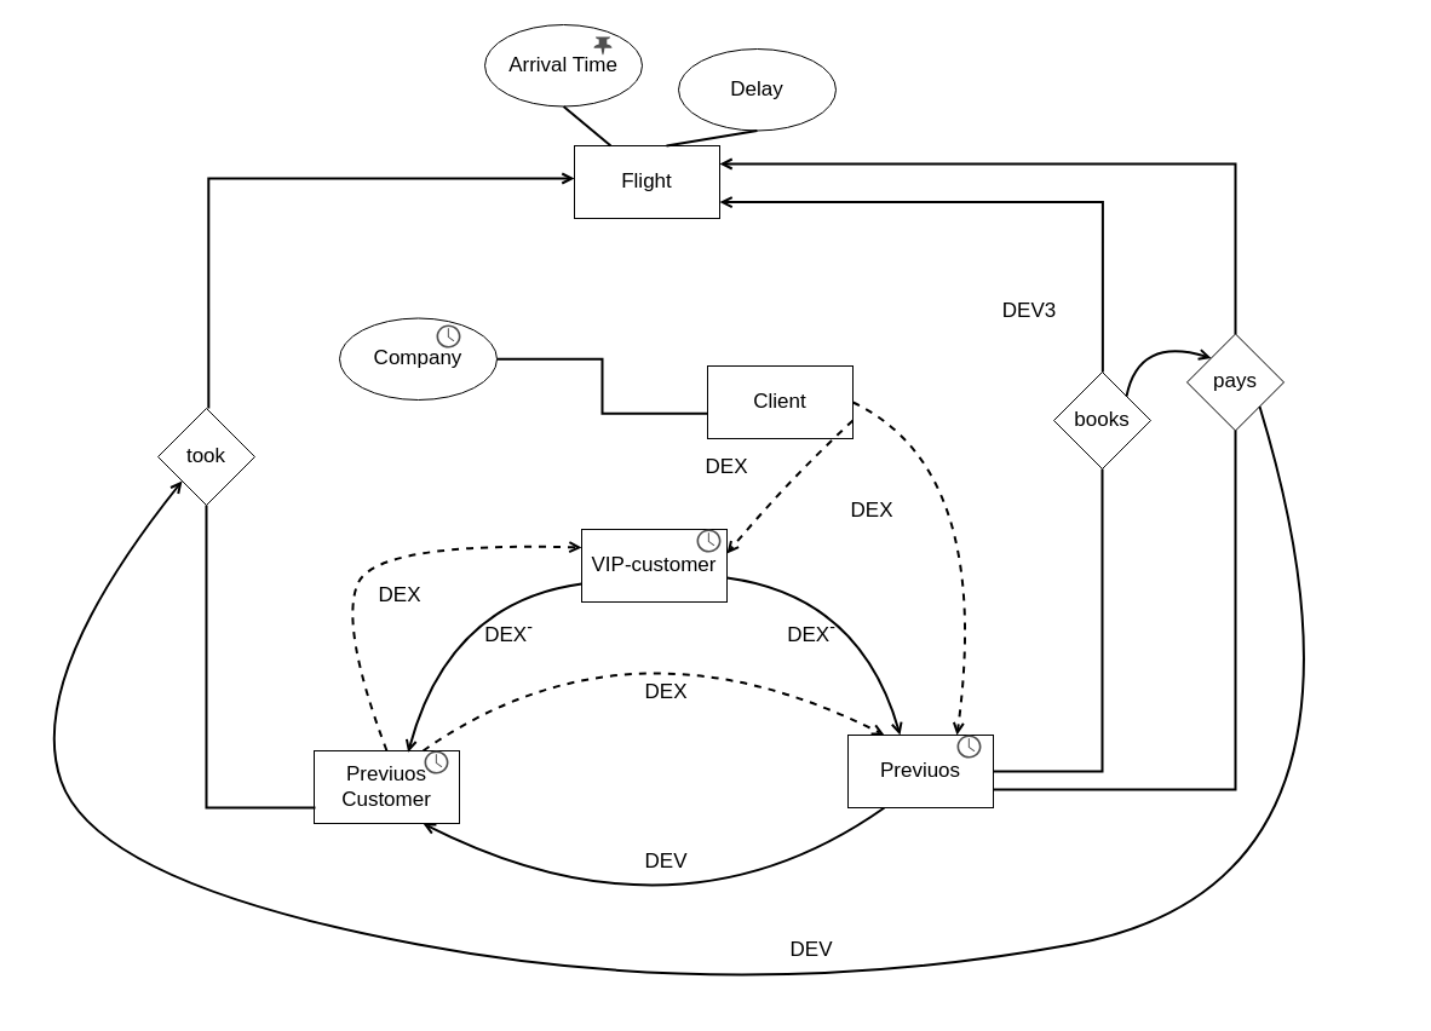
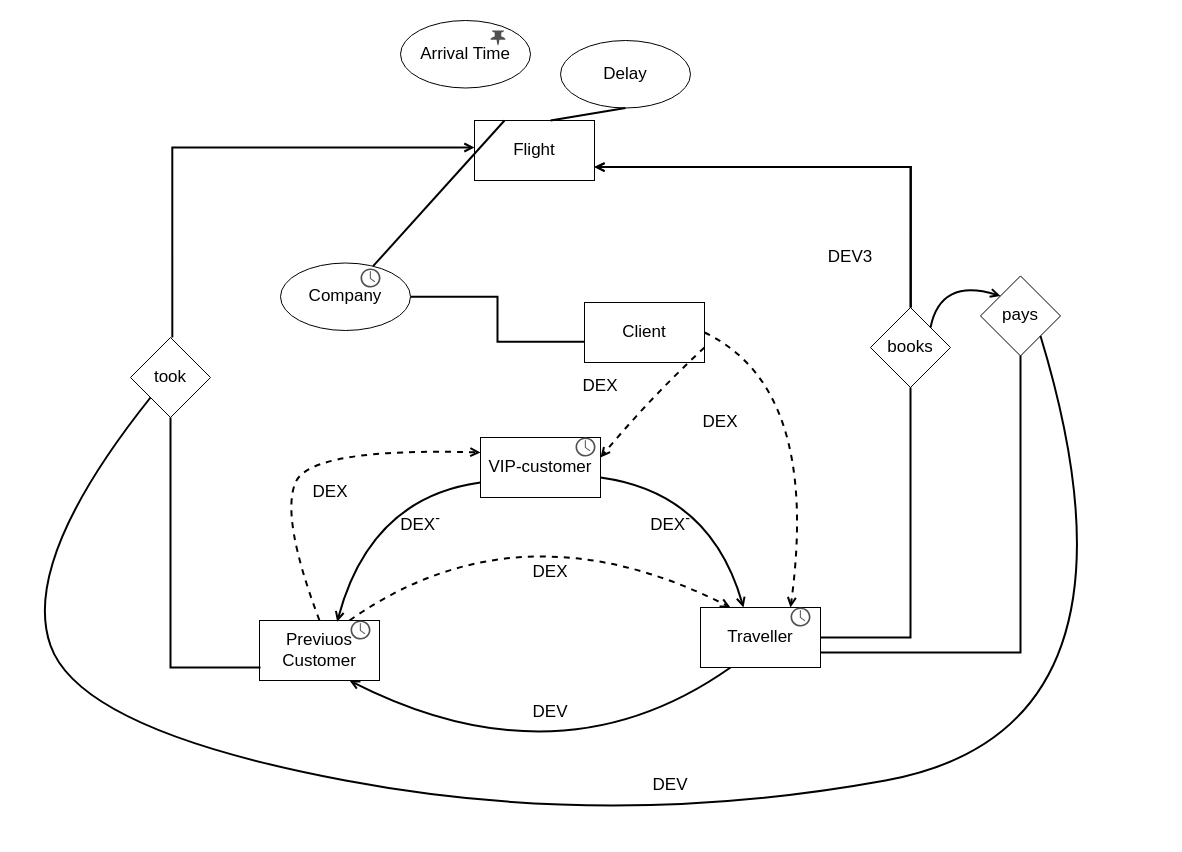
  <mxCell id="0" />
  <mxCell id="1" parent="0" />
  <mxCell id="2" value="&lt;font style=&quot;font-size: 17px&quot;&gt;Flight&lt;/font&gt;" style="rounded=0;whiteSpace=wrap;html=1;" vertex="1" parent="1"><mxGeometry x="474" y="120" width="120" height="60" as="geometry" /></mxCell>
  <mxCell id="3" value="&lt;font style=&quot;font-size: 17px&quot;&gt;Client&lt;/font&gt;" style="rounded=0;whiteSpace=wrap;html=1;" vertex="1" parent="1"><mxGeometry x="584" y="302" width="120" height="60" as="geometry" /></mxCell>
  <mxCell id="4" value="" style="group" vertex="1" connectable="0" parent="1"><mxGeometry x="480" y="437" width="120" height="60" as="geometry" /></mxCell>
  <mxCell id="5" value="VIP-customer" style="rounded=0;whiteSpace=wrap;html=1;fontSize=17;" vertex="1" parent="4"><mxGeometry width="120" height="60" as="geometry" /></mxCell>
  <mxCell id="6" value="" style="sketch=0;pointerEvents=1;shadow=0;dashed=0;html=1;strokeColor=none;fillColor=#505050;labelPosition=center;verticalLabelPosition=bottom;verticalAlign=top;outlineConnect=0;align=center;shape=mxgraph.office.concepts.clock;fontSize=17;" vertex="1" parent="4"><mxGeometry x="95" width="20" height="19" as="geometry" /></mxCell>
  <mxCell id="7" value="" style="curved=1;endArrow=open;html=1;rounded=0;fontSize=17;entryX=0.75;entryY=0;entryDx=0;entryDy=0;exitX=1;exitY=0.5;exitDx=0;exitDy=0;dashed=1;endFill=0;strokeWidth=2;" edge="1" parent="1" source="3" target="14"><mxGeometry width="50" height="50" relative="1" as="geometry"><mxPoint x="370" y="447" as="sourcePoint" /><mxPoint x="560" y="377" as="targetPoint" /><Array as="points"><mxPoint x="820" y="387" /></Array></mxGeometry></mxCell>
  <mxCell id="8" value="DEX" style="text;html=1;strokeColor=none;fillColor=none;align=center;verticalAlign=middle;whiteSpace=wrap;rounded=0;fontSize=17;" vertex="1" parent="1"><mxGeometry x="690" y="407" width="60" height="30" as="geometry" /></mxCell>
  <mxCell id="9" value="" style="curved=1;endArrow=open;html=1;rounded=0;fontSize=17;exitX=1;exitY=0.75;exitDx=0;exitDy=0;dashed=1;endFill=0;strokeWidth=2;" edge="1" parent="1" source="3"><mxGeometry width="50" height="50" relative="1" as="geometry"><mxPoint x="540" y="460" as="sourcePoint" /><mxPoint x="600" y="457" as="targetPoint" /><Array as="points"><mxPoint x="650" y="397" /></Array></mxGeometry></mxCell>
  <mxCell id="10" value="DEX" style="text;html=1;strokeColor=none;fillColor=none;align=center;verticalAlign=middle;whiteSpace=wrap;rounded=0;fontSize=17;" vertex="1" parent="1"><mxGeometry x="570" y="371" width="60" height="30" as="geometry" /></mxCell>
  <mxCell id="11" value="" style="curved=1;endArrow=open;html=1;rounded=0;fontSize=17;entryX=0.75;entryY=1;entryDx=0;entryDy=0;exitX=0.25;exitY=1;exitDx=0;exitDy=0;endFill=0;strokeWidth=2;" edge="1" parent="1" source="14" target="17"><mxGeometry width="50" height="50" relative="1" as="geometry"><mxPoint x="480" y="537" as="sourcePoint" /><mxPoint x="660" y="810" as="targetPoint" /><Array as="points"><mxPoint x="560" y="787" /></Array></mxGeometry></mxCell>
  <mxCell id="12" value="DEV" style="text;html=1;strokeColor=none;fillColor=none;align=center;verticalAlign=middle;whiteSpace=wrap;rounded=0;fontSize=17;" vertex="1" parent="1"><mxGeometry x="520" y="697" width="60" height="30" as="geometry" /></mxCell>
  <mxCell id="13" value="" style="group" vertex="1" connectable="0" parent="1"><mxGeometry x="700" y="607" width="120" height="60" as="geometry" /></mxCell>
- <mxCell id="14" value="Previuos" style="rounded=0;whiteSpace=wrap;html=1;fontSize=17;" vertex="1" parent="13"><mxGeometry width="120" height="60" as="geometry" /></mxCell>
+ <mxCell id="14" value="Traveller" style="rounded=0;whiteSpace=wrap;html=1;fontSize=17;" vertex="1" parent="13"><mxGeometry width="120" height="60" as="geometry" /></mxCell>
  <mxCell id="15" value="" style="sketch=0;pointerEvents=1;shadow=0;dashed=0;html=1;strokeColor=none;fillColor=#505050;labelPosition=center;verticalLabelPosition=bottom;verticalAlign=top;outlineConnect=0;align=center;shape=mxgraph.office.concepts.clock;fontSize=17;" vertex="1" parent="13"><mxGeometry x="90" width="20" height="19" as="geometry" /></mxCell>
  <mxCell id="16" value="" style="group" vertex="1" connectable="0" parent="1"><mxGeometry x="259" y="620" width="120" height="60" as="geometry" /></mxCell>
  <mxCell id="17" value="Previuos Customer" style="rounded=0;whiteSpace=wrap;html=1;fontSize=17;" vertex="1" parent="16"><mxGeometry width="120" height="60" as="geometry" /></mxCell>
  <mxCell id="18" value="" style="sketch=0;pointerEvents=1;shadow=0;dashed=0;html=1;strokeColor=none;fillColor=#505050;labelPosition=center;verticalLabelPosition=bottom;verticalAlign=top;outlineConnect=0;align=center;shape=mxgraph.office.concepts.clock;fontSize=17;" vertex="1" parent="16"><mxGeometry x="91" width="20" height="19" as="geometry" /></mxCell>
  <mxCell id="19" value="" style="curved=1;endArrow=open;html=1;rounded=0;fontSize=17;entryX=0.25;entryY=0;entryDx=0;entryDy=0;exitX=0.75;exitY=0;exitDx=0;exitDy=0;dashed=1;endFill=0;strokeWidth=2;" edge="1" parent="1" source="17" target="14"><mxGeometry width="50" height="50" relative="1" as="geometry"><mxPoint x="319.5" y="620" as="sourcePoint" /><mxPoint x="760.5" y="607" as="targetPoint" /><Array as="points"><mxPoint x="519.5" y="500" /></Array></mxGeometry></mxCell>
  <mxCell id="20" value="DEX" style="text;html=1;strokeColor=none;fillColor=none;align=center;verticalAlign=middle;whiteSpace=wrap;rounded=0;fontSize=17;" vertex="1" parent="1"><mxGeometry x="520" y="557" width="60" height="30" as="geometry" /></mxCell>
  <mxCell id="21" value="" style="curved=1;endArrow=open;html=1;rounded=0;fontSize=17;exitX=0.5;exitY=0;exitDx=0;exitDy=0;dashed=1;endFill=0;strokeWidth=2;entryX=0;entryY=0.25;entryDx=0;entryDy=0;" edge="1" parent="1" source="17" target="5"><mxGeometry width="50" height="50" relative="1" as="geometry"><mxPoint x="359" y="630" as="sourcePoint" /><mxPoint x="480" y="467" as="targetPoint" /><Array as="points"><mxPoint x="280" y="517" /><mxPoint x="310" y="447" /></Array></mxGeometry></mxCell>
  <mxCell id="22" value="DEX" style="text;html=1;strokeColor=none;fillColor=none;align=center;verticalAlign=middle;whiteSpace=wrap;rounded=0;fontSize=17;" vertex="1" parent="1"><mxGeometry x="300" y="477" width="60" height="30" as="geometry" /></mxCell>
  <mxCell id="23" value="" style="curved=1;endArrow=open;html=1;rounded=0;fontSize=17;exitX=0;exitY=0.75;exitDx=0;exitDy=0;endFill=0;strokeWidth=2;entryX=0.647;entryY=0.022;entryDx=0;entryDy=0;entryPerimeter=0;" edge="1" parent="1" source="5" target="17"><mxGeometry width="50" height="50" relative="1" as="geometry"><mxPoint x="359" y="630" as="sourcePoint" /><mxPoint x="340" y="617" as="targetPoint" /><Array as="points"><mxPoint x="370" y="497" /></Array></mxGeometry></mxCell>
  <mxCell id="24" value="DEX&lt;sup&gt;-&lt;/sup&gt;" style="text;html=1;strokeColor=none;fillColor=none;align=center;verticalAlign=middle;whiteSpace=wrap;rounded=0;fontSize=17;" vertex="1" parent="1"><mxGeometry x="390" y="507" width="60" height="30" as="geometry" /></mxCell>
  <mxCell id="25" value="" style="curved=1;endArrow=open;html=1;rounded=0;fontSize=17;exitX=0;exitY=0.75;exitDx=0;exitDy=0;endFill=0;strokeWidth=2;" edge="1" parent="1"><mxGeometry width="50" height="50" relative="1" as="geometry"><mxPoint x="600" y="477" as="sourcePoint" /><mxPoint x="743" y="607" as="targetPoint" /><Array as="points"><mxPoint x="710" y="492" /></Array></mxGeometry></mxCell>
  <mxCell id="26" value="DEX&lt;sup&gt;-&lt;/sup&gt;" style="text;html=1;strokeColor=none;fillColor=none;align=center;verticalAlign=middle;whiteSpace=wrap;rounded=0;fontSize=17;" vertex="1" parent="1"><mxGeometry x="640" y="507" width="60" height="30" as="geometry" /></mxCell>
  <mxCell id="27" value="" style="endArrow=none;html=1;rounded=0;fontSize=17;strokeWidth=2;exitX=1;exitY=0.5;exitDx=0;exitDy=0;" edge="1" parent="1" source="14"><mxGeometry width="50" height="50" relative="1" as="geometry"><mxPoint x="510" y="367" as="sourcePoint" /><mxPoint x="910" y="387" as="targetPoint" /><Array as="points"><mxPoint x="910" y="637" /></Array></mxGeometry></mxCell>
+ <mxCell id="28" style="edgeStyle=orthogonalEdgeStyle;rounded=0;orthogonalLoop=1;jettySize=auto;html=1;exitX=0.5;exitY=0;exitDx=0;exitDy=0;fontSize=17;endArrow=open;endFill=0;strokeWidth=2;entryX=0.997;entryY=0.776;entryDx=0;entryDy=0;entryPerimeter=0;" edge="1" parent="1" source="29" target="2"><mxGeometry relative="1" as="geometry"><mxPoint x="630" y="167" as="targetPoint" /><Array as="points"><mxPoint x="910" y="167" /><mxPoint x="594" y="167" /></Array></mxGeometry></mxCell>
  <mxCell id="29" value="books" style="rhombus;whiteSpace=wrap;html=1;fontSize=17;" vertex="1" parent="1"><mxGeometry x="870" y="307" width="80" height="80" as="geometry" /></mxCell>
  <mxCell id="30" value="" style="endArrow=none;html=1;rounded=0;fontSize=17;strokeWidth=2;exitX=1;exitY=0.75;exitDx=0;exitDy=0;" edge="1" parent="1" source="14"><mxGeometry width="50" height="50" relative="1" as="geometry"><mxPoint x="936.47" y="605.44" as="sourcePoint" /><mxPoint x="1020" y="355" as="targetPoint" /><Array as="points"><mxPoint x="1020" y="652" /></Array></mxGeometry></mxCell>
- <mxCell id="31" style="edgeStyle=orthogonalEdgeStyle;rounded=0;orthogonalLoop=1;jettySize=auto;html=1;exitX=0.5;exitY=0;exitDx=0;exitDy=0;fontSize=17;endArrow=open;endFill=0;strokeWidth=2;entryX=1;entryY=0.25;entryDx=0;entryDy=0;" edge="1" parent="1" source="32" target="2"><mxGeometry relative="1" as="geometry"><mxPoint x="710.11" y="135" as="targetPoint" /><Array as="points"><mxPoint x="1020" y="135" /></Array></mxGeometry></mxCell>
  <mxCell id="32" value="pays" style="rhombus;whiteSpace=wrap;html=1;fontSize=17;" vertex="1" parent="1"><mxGeometry x="980" y="275.44" width="80" height="80" as="geometry" /></mxCell>
  <mxCell id="33" style="edgeStyle=orthogonalEdgeStyle;rounded=0;orthogonalLoop=1;jettySize=auto;html=1;exitX=0.5;exitY=0;exitDx=0;exitDy=0;fontSize=17;endArrow=open;endFill=0;strokeWidth=2;entryX=0.997;entryY=0.776;entryDx=0;entryDy=0;entryPerimeter=0;" edge="1" parent="1"><mxGeometry relative="1" as="geometry"><mxPoint x="594" y="166.56" as="targetPoint" /><mxPoint x="910.36" y="307" as="sourcePoint" /><Array as="points"><mxPoint x="910.36" y="167" /><mxPoint x="594.36" y="167" /></Array></mxGeometry></mxCell>
  <mxCell id="34" value="" style="endArrow=none;html=1;rounded=0;fontSize=17;strokeWidth=2;exitX=1;exitY=0.5;exitDx=0;exitDy=0;" edge="1" parent="1"><mxGeometry width="50" height="50" relative="1" as="geometry"><mxPoint x="260" y="667" as="sourcePoint" /><mxPoint x="170" y="417" as="targetPoint" /><Array as="points"><mxPoint x="170" y="667" /></Array></mxGeometry></mxCell>
  <mxCell id="35" value="took" style="rhombus;whiteSpace=wrap;html=1;fontSize=17;flipH=1;" vertex="1" parent="1"><mxGeometry x="130" y="337" width="80" height="80" as="geometry" /></mxCell>
  <mxCell id="36" style="edgeStyle=orthogonalEdgeStyle;rounded=0;orthogonalLoop=1;jettySize=auto;html=1;exitX=0.5;exitY=0;exitDx=0;exitDy=0;fontSize=17;endArrow=open;endFill=0;strokeWidth=2;" edge="1" parent="1"><mxGeometry relative="1" as="geometry"><mxPoint x="474" y="147" as="targetPoint" /><mxPoint x="171.82" y="337" as="sourcePoint" /><Array as="points"><mxPoint x="172" y="147" /><mxPoint x="474" y="147" /></Array></mxGeometry></mxCell>
  <mxCell id="37" value="" style="curved=1;endArrow=open;html=1;rounded=0;fontSize=17;exitX=1;exitY=0;exitDx=0;exitDy=0;endFill=0;strokeWidth=2;entryX=0;entryY=0;entryDx=0;entryDy=0;" edge="1" parent="1" source="29" target="32"><mxGeometry width="50" height="50" relative="1" as="geometry"><mxPoint x="860" y="306" as="sourcePoint" /><mxPoint x="1003" y="436" as="targetPoint" /><Array as="points"><mxPoint x="940" y="277" /></Array></mxGeometry></mxCell>
  <mxCell id="38" value="DEV3" style="text;html=1;strokeColor=none;fillColor=none;align=center;verticalAlign=middle;whiteSpace=wrap;rounded=0;fontSize=17;" vertex="1" parent="1"><mxGeometry x="820" y="242" width="60" height="30" as="geometry" /></mxCell>
- <mxCell id="39" value="" style="curved=1;endArrow=open;html=1;rounded=0;fontSize=17;exitX=1;exitY=1;exitDx=0;exitDy=0;endFill=0;strokeWidth=2;entryX=0;entryY=1;entryDx=0;entryDy=0;" edge="1" parent="1" source="32" target="35"><mxGeometry width="50" height="50" relative="1" as="geometry"><mxPoint x="1140" y="407" as="sourcePoint" /><mxPoint x="70" y="430" as="targetPoint" /><Array as="points"><mxPoint x="1160" y="730" /><mxPoint x="610" y="830" /><mxPoint x="80" y="730" /><mxPoint x="20" y="560" /></Array></mxGeometry></mxCell>
+ <mxCell id="39" value="" style="curved=1;endArrow=none;html=1;rounded=0;fontSize=17;exitX=1;exitY=1;exitDx=0;exitDy=0;endFill=0;strokeWidth=2;entryX=0;entryY=1;entryDx=0;entryDy=0;" edge="1" parent="1" source="32" target="35"><mxGeometry width="50" height="50" relative="1" as="geometry"><mxPoint x="1140" y="407" as="sourcePoint" /><mxPoint x="70" y="430" as="targetPoint" /><Array as="points"><mxPoint x="1160" y="730" /><mxPoint x="610" y="830" /><mxPoint x="80" y="730" /><mxPoint x="20" y="560" /></Array></mxGeometry></mxCell>
  <mxCell id="40" value="DEV" style="text;html=1;strokeColor=none;fillColor=none;align=center;verticalAlign=middle;whiteSpace=wrap;rounded=0;fontSize=17;" vertex="1" parent="1"><mxGeometry x="640" y="770" width="60" height="30" as="geometry" /></mxCell>
  <mxCell id="41" style="edgeStyle=orthogonalEdgeStyle;rounded=0;orthogonalLoop=1;jettySize=auto;html=1;exitX=1;exitY=0.5;exitDx=0;exitDy=0;entryX=-0.004;entryY=0.654;entryDx=0;entryDy=0;entryPerimeter=0;fontSize=17;endArrow=none;endFill=0;strokeWidth=2;" edge="1" parent="1" source="42" target="3"><mxGeometry relative="1" as="geometry" /></mxCell>
  <mxCell id="42" value="Company" style="ellipse;whiteSpace=wrap;html=1;fontSize=17;" vertex="1" parent="1"><mxGeometry x="280" y="262.5" width="130" height="67.5" as="geometry" /></mxCell>
  <mxCell id="43" value="" style="sketch=0;pointerEvents=1;shadow=0;dashed=0;html=1;strokeColor=none;fillColor=#505050;labelPosition=center;verticalLabelPosition=bottom;verticalAlign=top;outlineConnect=0;align=center;shape=mxgraph.office.concepts.clock;fontSize=17;" vertex="1" parent="1"><mxGeometry x="360" y="268" width="20" height="19" as="geometry" /></mxCell>
  <mxCell id="44" value="Arrival Time" style="ellipse;whiteSpace=wrap;html=1;fontSize=17;" vertex="1" parent="1"><mxGeometry x="400" y="20" width="130" height="67.5" as="geometry" /></mxCell>
  <mxCell id="45" value="" style="sketch=0;pointerEvents=1;shadow=0;dashed=0;html=1;strokeColor=none;fillColor=#505050;labelPosition=center;verticalLabelPosition=bottom;verticalAlign=top;outlineConnect=0;align=center;shape=mxgraph.office.concepts.pin;fontSize=17;" vertex="1" parent="1"><mxGeometry x="490" y="30" width="15" height="15" as="geometry" /></mxCell>
- <mxCell id="46" value="" style="endArrow=none;html=1;rounded=0;fontSize=17;strokeWidth=2;entryX=0.5;entryY=1;entryDx=0;entryDy=0;exitX=0.25;exitY=0;exitDx=0;exitDy=0;" edge="1" parent="1" source="2" target="44"><mxGeometry width="50" height="50" relative="1" as="geometry"><mxPoint x="550" y="160" as="sourcePoint" /><mxPoint x="600" y="110" as="targetPoint" /></mxGeometry></mxCell>
+ <mxCell id="46" value="" style="endArrow=none;html=1;rounded=0;fontSize=17;strokeWidth=2;exitX=0.25;exitY=0;exitDx=0;exitDy=0;" edge="1" parent="1" source="2" target="42"><mxGeometry width="50" height="50" relative="1" as="geometry"><mxPoint x="550" y="160" as="sourcePoint" /><mxPoint x="600" y="110" as="targetPoint" /></mxGeometry></mxCell>
  <mxCell id="47" value="Delay" style="ellipse;whiteSpace=wrap;html=1;fontSize=17;" vertex="1" parent="1"><mxGeometry x="560" y="40" width="130" height="67.5" as="geometry" /></mxCell>
  <mxCell id="48" value="" style="endArrow=none;html=1;rounded=0;fontSize=17;strokeWidth=2;entryX=0.5;entryY=1;entryDx=0;entryDy=0;" edge="1" parent="1" target="47"><mxGeometry width="50" height="50" relative="1" as="geometry"><mxPoint x="550" y="120" as="sourcePoint" /><mxPoint x="475" y="97.5" as="targetPoint" /><Array as="points" /></mxGeometry></mxCell>
